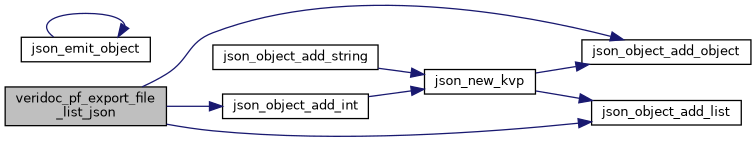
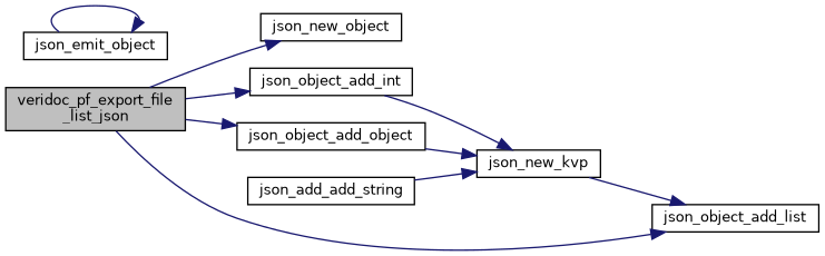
  digraph {
    rankdir=LR
    node [color=black fillcolor=white fontname=Helvetica fontsize=10 shape=record style=filled]
    edge [color=midnightblue fontname=Helvetica fontsize=10 labelfontname=Helvetica labelfontsize=10 style=solid]
    n1 [fillcolor=grey75 fontcolor=black height=0.2 label="veridoc_pf_export_file\l_list_json" width=0.4]
+   n2 [height=0.2 label=json_new_object width=0.4]
    n3 [height=0.2 label=json_object_add_int width=0.4]
    n4 [height=0.2 label=json_object_add_list width=0.4]
    n5 [height=0.2 label=json_object_add_object width=0.4]
    n6 [height=0.2 label=json_emit_object width=0.4]
    n7 [height=0.2 label=json_new_kvp width=0.4]
-   n8 [height=0.2 label=json_object_add_string width=0.4]
+   n8 [height=0.2 label=json_add_add_string width=0.4]
+   n1 -> n2
    n1 -> n3
    n1 -> n4
    n1 -> n5
    n3 -> n7
-   n7 -> n5
+   n5 -> n7
    n6 -> n6
    n7 -> n4
    n8 -> n7
  }
